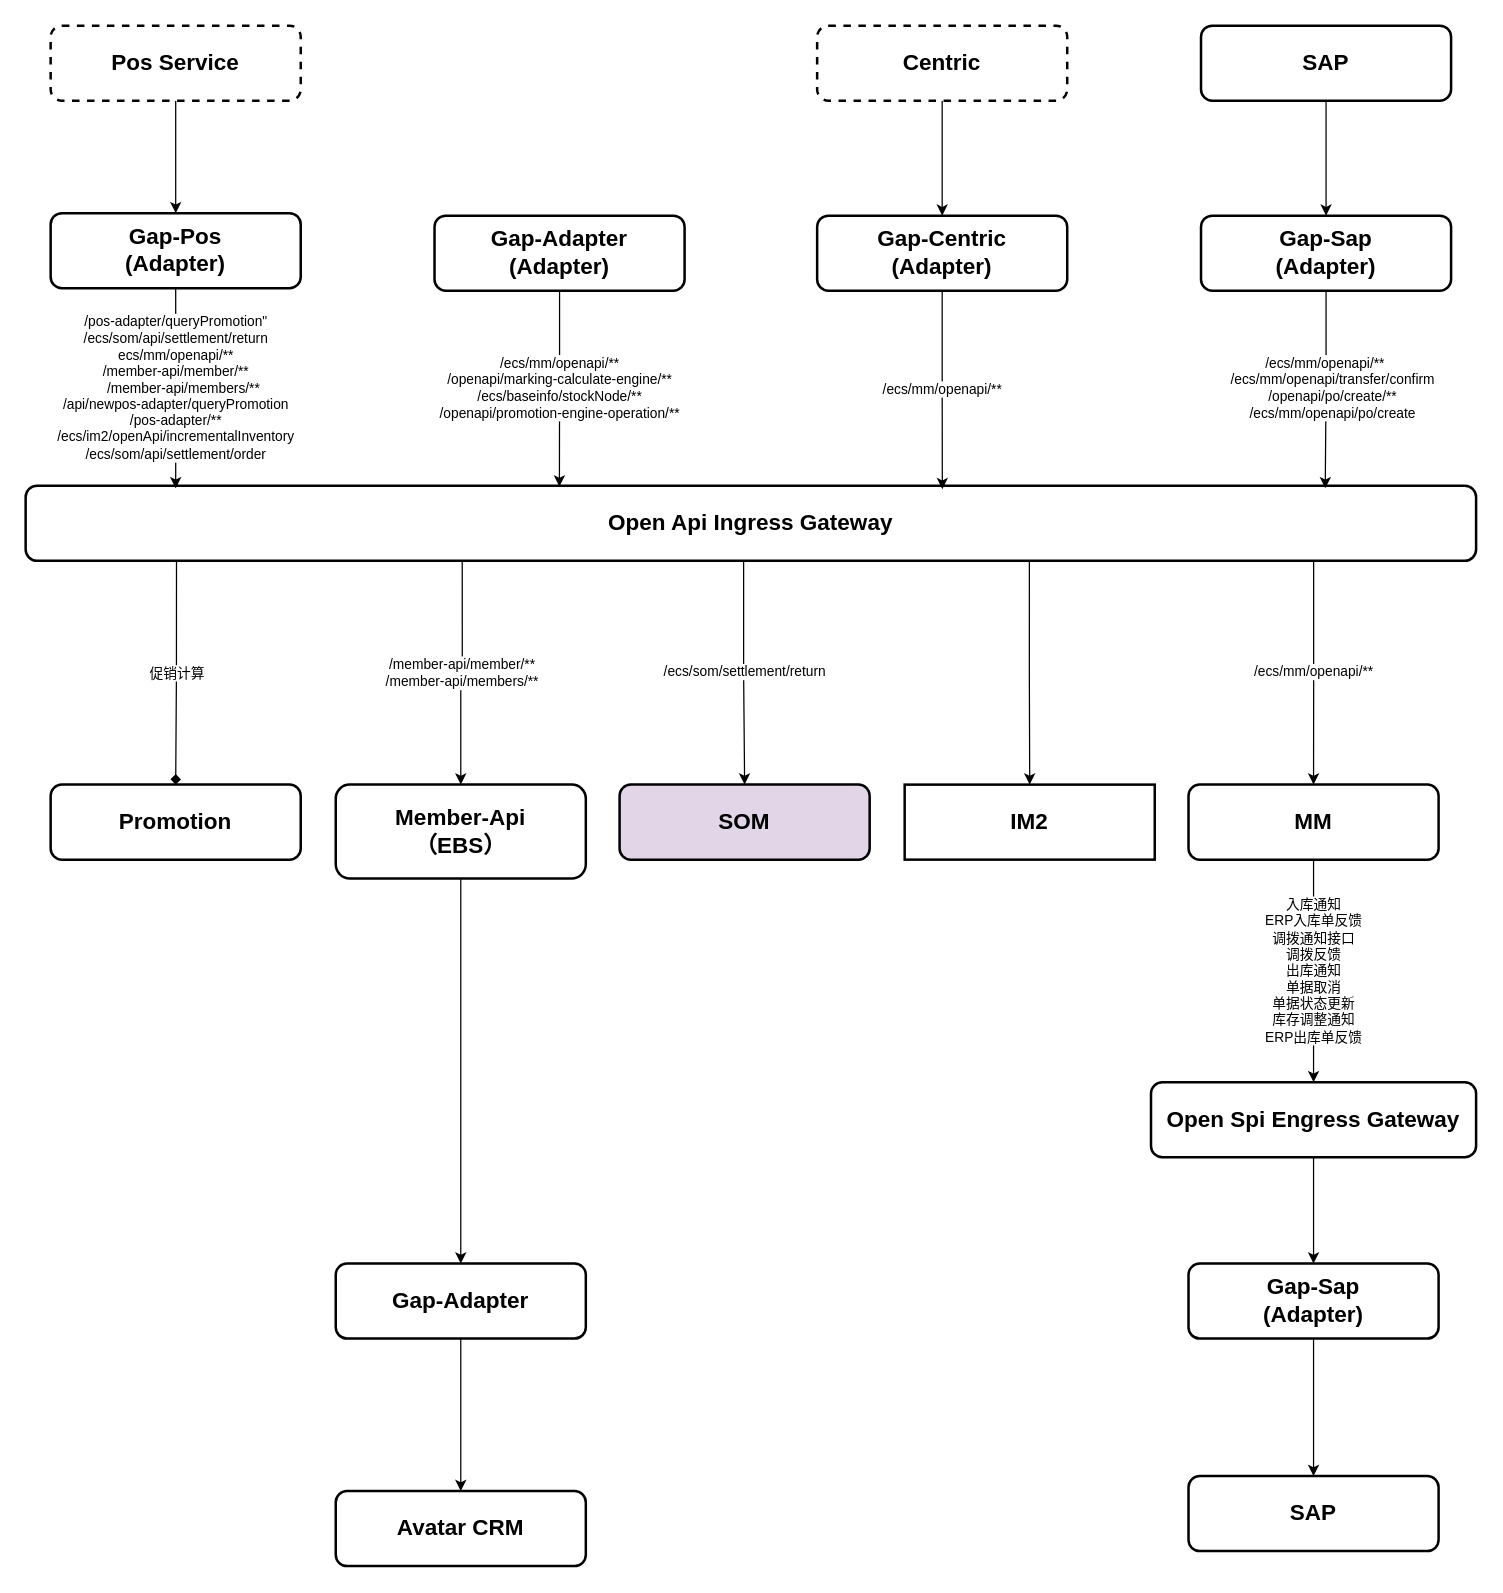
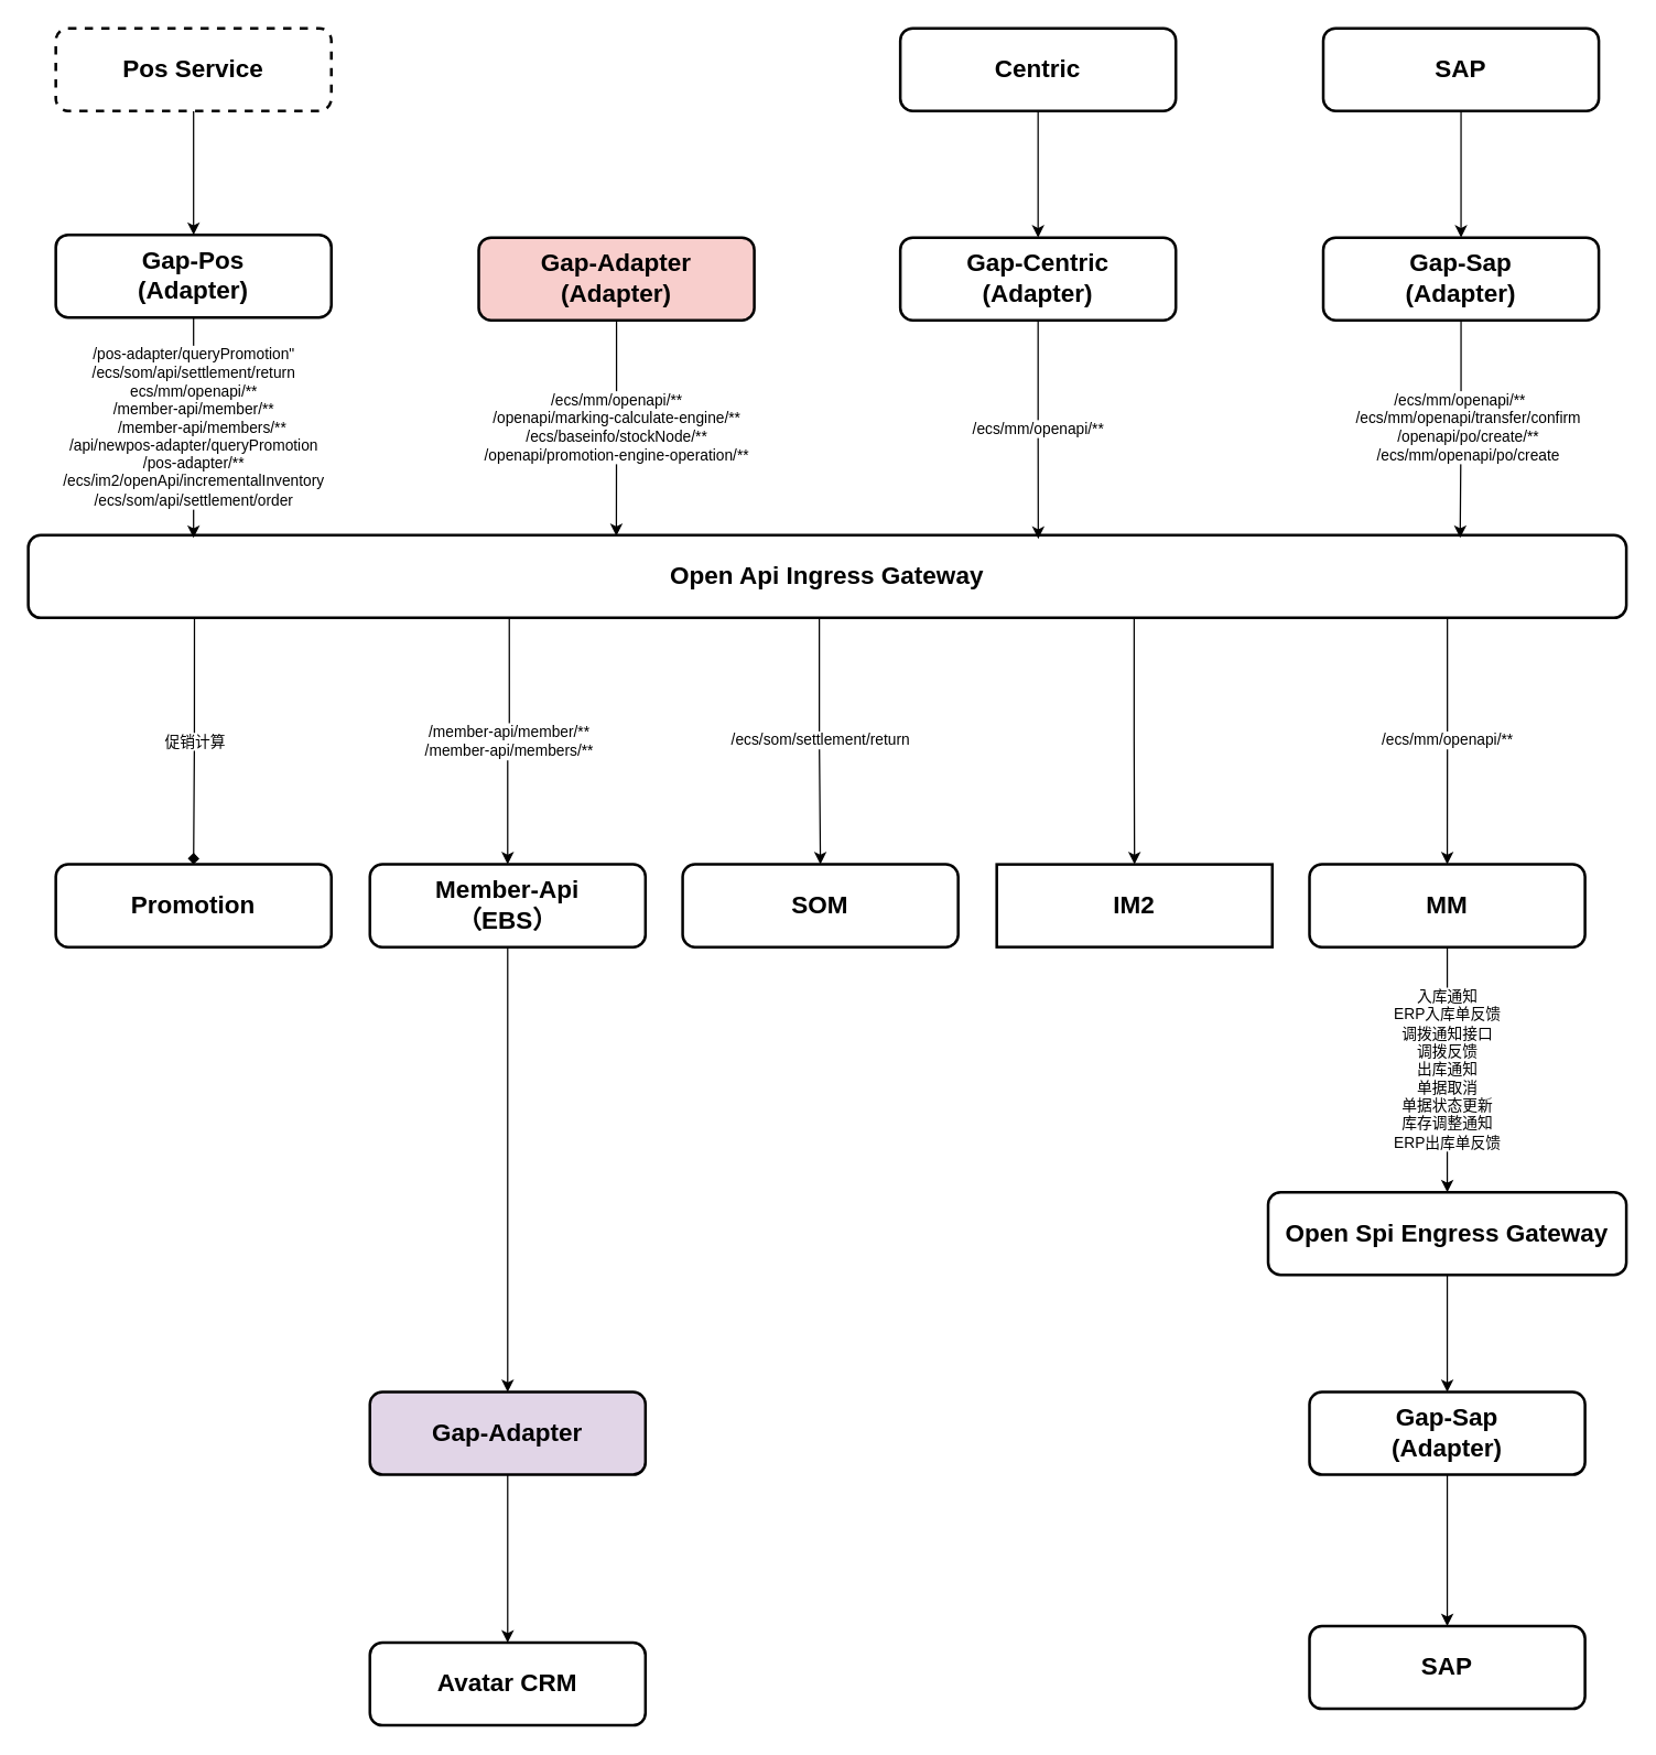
  <mxCell id="0" />
  <mxCell id="1" parent="0" />
  <mxCell id="2" value="促销计算" style="edgeStyle=orthogonalEdgeStyle;rounded=0;orthogonalLoop=1;jettySize=auto;html=1;exitX=0.104;exitY=0.967;exitDx=0;exitDy=0;exitPerimeter=0;endArrow=diamond;" edge="1" parent="1" source="7" target="18"><mxGeometry relative="1" as="geometry" /></mxCell>
  <mxCell id="3" value="&lt;div&gt;/member-api/member/**&lt;/div&gt;&lt;div&gt;/member-api/members/**&lt;br&gt;&lt;/div&gt;" style="edgeStyle=orthogonalEdgeStyle;rounded=0;orthogonalLoop=1;jettySize=auto;html=1;exitX=0.301;exitY=0.972;exitDx=0;exitDy=0;exitPerimeter=0;" edge="1" parent="1" source="7" target="13"><mxGeometry relative="1" as="geometry" /></mxCell>
  <mxCell id="4" value="/ecs/mm/openapi/**" style="edgeStyle=orthogonalEdgeStyle;rounded=0;orthogonalLoop=1;jettySize=auto;html=1;exitX=0.888;exitY=0.981;exitDx=0;exitDy=0;entryX=0.5;entryY=0;entryDx=0;entryDy=0;exitPerimeter=0;" edge="1" parent="1" source="7" target="11"><mxGeometry relative="1" as="geometry" /></mxCell>
  <mxCell id="5" value="/ecs/som/settlement/return" style="edgeStyle=orthogonalEdgeStyle;rounded=0;orthogonalLoop=1;jettySize=auto;html=1;exitX=0.495;exitY=1.017;exitDx=0;exitDy=0;exitPerimeter=0;" edge="1" parent="1" source="7" target="33"><mxGeometry relative="1" as="geometry" /></mxCell>
  <mxCell id="6" style="edgeStyle=orthogonalEdgeStyle;rounded=0;orthogonalLoop=1;jettySize=auto;html=1;exitX=0.692;exitY=0.99;exitDx=0;exitDy=0;exitPerimeter=0;" edge="1" parent="1" source="7" target="36"><mxGeometry relative="1" as="geometry"><mxPoint x="823" y="450" as="sourcePoint" /></mxGeometry></mxCell>
  <mxCell id="7" value="Open Api Ingress Gateway" style="rounded=1;whiteSpace=wrap;html=1;strokeWidth=2;fontSize=18;fontStyle=1;align=center;" vertex="1" parent="1"><mxGeometry y="388" width="1160" height="60" as="geometry" x="20" /></mxCell>
  <mxCell id="8" style="edgeStyle=orthogonalEdgeStyle;rounded=0;orthogonalLoop=1;jettySize=auto;html=1;exitX=0.5;exitY=1;exitDx=0;exitDy=0;" edge="1" parent="1" source="9" target="26"><mxGeometry relative="1" as="geometry" /></mxCell>
  <mxCell id="9" value="Open Spi Engress Gateway" style="rounded=1;whiteSpace=wrap;html=1;strokeWidth=2;fontSize=18;fontStyle=1;align=center;" vertex="1" parent="1"><mxGeometry x="920" y="865" width="260" height="60" as="geometry" /></mxCell>
  <mxCell id="10" value="&lt;div&gt;入库通知&lt;/div&gt;&lt;div&gt;ERP入库单反馈&lt;/div&gt;&lt;div&gt;调拨通知接口&lt;/div&gt;&lt;div&gt;调拨反馈&lt;/div&gt;&lt;div&gt;出库通知&lt;/div&gt;&lt;div&gt;单据取消&lt;/div&gt;&lt;div&gt;单据状态更新&lt;/div&gt;&lt;div&gt;库存调整通知&lt;/div&gt;&lt;div&gt;ERP出库单反馈&lt;br&gt;&lt;/div&gt;" style="edgeStyle=orthogonalEdgeStyle;rounded=0;orthogonalLoop=1;jettySize=auto;html=1;exitX=0.5;exitY=1;exitDx=0;exitDy=0;" edge="1" parent="1" source="11" target="9"><mxGeometry relative="1" as="geometry" /></mxCell>
  <mxCell id="11" value="MM" style="rounded=1;whiteSpace=wrap;html=1;strokeWidth=2;fontSize=18;fontStyle=1;align=center;" vertex="1" parent="1"><mxGeometry x="950" y="627" width="200" height="60" as="geometry" /></mxCell>
  <mxCell id="12" style="edgeStyle=orthogonalEdgeStyle;rounded=0;orthogonalLoop=1;jettySize=auto;html=1;exitX=0.5;exitY=1;exitDx=0;exitDy=0;" edge="1" parent="1" source="13" target="28"><mxGeometry relative="1" as="geometry" /></mxCell>
- <mxCell id="13" value="&lt;div&gt;Member-Api&lt;/div&gt;&lt;div&gt;（EBS）&lt;br&gt;&lt;/div&gt;" style="rounded=1;whiteSpace=wrap;html=1;strokeWidth=2;fontSize=18;fontStyle=1;align=center;" vertex="1" parent="1"><mxGeometry x="268" y="627" width="200" height="75" as="geometry" /></mxCell>
+ <mxCell id="13" value="&lt;div&gt;Member-Api&lt;/div&gt;&lt;div&gt;（EBS）&lt;br&gt;&lt;/div&gt;" style="rounded=1;whiteSpace=wrap;html=1;strokeWidth=2;fontSize=18;fontStyle=1;align=center;" vertex="1" parent="1"><mxGeometry x="268" y="627" width="200" height="60" as="geometry" /></mxCell>
  <mxCell id="14" value="&lt;div&gt;Gap-Pos&lt;/div&gt;&lt;div&gt;(Adapter)&lt;br&gt;&lt;/div&gt;" style="rounded=1;whiteSpace=wrap;html=1;strokeWidth=2;fontSize=18;fontStyle=1;align=center;" vertex="1" parent="1"><mxGeometry x="40" y="170" width="200" height="60" as="geometry" /></mxCell>
  <mxCell id="15" style="edgeStyle=orthogonalEdgeStyle;rounded=0;orthogonalLoop=1;jettySize=auto;html=1;exitX=0.5;exitY=1;exitDx=0;exitDy=0;" edge="1" parent="1" source="16" target="14"><mxGeometry relative="1" as="geometry" /></mxCell>
  <mxCell id="16" value="&lt;div&gt;Pos Service&lt;br&gt;&lt;/div&gt;" style="rounded=1;whiteSpace=wrap;html=1;strokeWidth=2;fontSize=18;fontStyle=1;align=center;dashed=1;" vertex="1" parent="1"><mxGeometry x="40" y="20" width="200" height="60" as="geometry" /></mxCell>
  <mxCell id="17" value="/pos-adapter/queryPromotion&quot;&lt;br&gt;/ecs/som/api/settlement/return&lt;br&gt;ecs/mm/openapi/**&lt;br&gt;/member-api/member/**&lt;br&gt;&amp;nbsp;&amp;nbsp;&amp;nbsp; /member-api/members/**&lt;br&gt;/api/newpos-adapter/queryPromotion&lt;br&gt;/pos-adapter/**&lt;br&gt;/ecs/im2/openApi/incrementalInventory&lt;br&gt;/ecs/som/api/settlement/order" style="edgeStyle=orthogonalEdgeStyle;rounded=0;orthogonalLoop=1;jettySize=auto;html=1;exitX=0.5;exitY=1;exitDx=0;exitDy=0;" edge="1" parent="1" source="14"><mxGeometry relative="1" as="geometry"><mxPoint x="140" y="390" as="targetPoint" /></mxGeometry></mxCell>
  <mxCell id="18" value="&lt;div&gt;Promotion&lt;br&gt;&lt;/div&gt;" style="rounded=1;whiteSpace=wrap;html=1;strokeWidth=2;fontSize=18;fontStyle=1;align=center;" vertex="1" parent="1"><mxGeometry x="40" y="627" width="200" height="60" as="geometry" /></mxCell>
  <mxCell id="19" value="&lt;div&gt;Gap-Sap&lt;/div&gt;&lt;div&gt;(Adapter)&lt;br&gt;&lt;/div&gt;" style="rounded=1;whiteSpace=wrap;html=1;strokeWidth=2;fontSize=18;fontStyle=1;align=center;" vertex="1" parent="1"><mxGeometry x="960" y="171.98" width="200" height="60" as="geometry" /></mxCell>
  <mxCell id="20" value="&lt;div&gt;Gap-Centric&lt;/div&gt;&lt;div&gt;(Adapter)&lt;br&gt;&lt;/div&gt;" style="rounded=1;whiteSpace=wrap;html=1;strokeWidth=2;fontSize=18;fontStyle=1;align=center;" vertex="1" parent="1"><mxGeometry x="653" y="171.98" width="200" height="60" as="geometry" /></mxCell>
  <mxCell id="21" style="edgeStyle=orthogonalEdgeStyle;rounded=0;orthogonalLoop=1;jettySize=auto;html=1;exitX=0.5;exitY=1;exitDx=0;exitDy=0;" edge="1" parent="1" source="22" target="19"><mxGeometry relative="1" as="geometry" /></mxCell>
  <mxCell id="22" value="SAP" style="rounded=1;whiteSpace=wrap;html=1;strokeWidth=2;fontSize=18;fontStyle=1;align=center;" vertex="1" parent="1"><mxGeometry x="960" y="20" width="200" height="60" as="geometry" /></mxCell>
  <mxCell id="23" value="/ecs/mm/openapi/**&#10;    /ecs/mm/openapi/transfer/confirm&#10;    /openapi/po/create/**&#10;    /ecs/mm/openapi/po/create" style="edgeStyle=orthogonalEdgeStyle;rounded=0;orthogonalLoop=1;jettySize=auto;html=1;exitX=0.5;exitY=1;exitDx=0;exitDy=0;entryX=0.896;entryY=0.033;entryDx=0;entryDy=0;entryPerimeter=0;" edge="1" parent="1" source="19" target="7"><mxGeometry relative="1" as="geometry" /></mxCell>
  <mxCell id="24" value="SAP" style="rounded=1;whiteSpace=wrap;html=1;strokeWidth=2;fontSize=18;fontStyle=1;align=center;" vertex="1" parent="1"><mxGeometry x="950" y="1180" width="200" height="60" as="geometry" /></mxCell>
  <mxCell id="25" style="edgeStyle=orthogonalEdgeStyle;rounded=0;orthogonalLoop=1;jettySize=auto;html=1;exitX=0.5;exitY=1;exitDx=0;exitDy=0;" edge="1" parent="1" source="26" target="24"><mxGeometry relative="1" as="geometry" /></mxCell>
  <mxCell id="26" value="&lt;div&gt;Gap-Sap&lt;/div&gt;&lt;div&gt;(Adapter)&lt;/div&gt;" style="rounded=1;whiteSpace=wrap;html=1;strokeWidth=2;fontSize=18;fontStyle=1;align=center;" vertex="1" parent="1"><mxGeometry x="950" y="1010" width="200" height="60" as="geometry" /></mxCell>
  <mxCell id="27" style="edgeStyle=orthogonalEdgeStyle;rounded=0;orthogonalLoop=1;jettySize=auto;html=1;exitX=0.5;exitY=1;exitDx=0;exitDy=0;" edge="1" parent="1" source="28" target="29"><mxGeometry relative="1" as="geometry" /></mxCell>
- <mxCell id="28" value="Gap-Adapter" style="rounded=1;whiteSpace=wrap;html=1;strokeWidth=2;fontSize=18;fontStyle=1;align=center;" vertex="1" parent="1"><mxGeometry x="268" y="1010" width="200" height="60" as="geometry" /></mxCell>
+ <mxCell id="28" value="Gap-Adapter" style="rounded=1;whiteSpace=wrap;html=1;strokeWidth=2;fontSize=18;fontStyle=1;align=center;fillColor=#e1d5e7;" vertex="1" parent="1"><mxGeometry x="268" y="1010" width="200" height="60" as="geometry" /></mxCell>
  <mxCell id="29" value="Avatar CRM" style="rounded=1;whiteSpace=wrap;html=1;strokeWidth=2;fontSize=18;fontStyle=1;align=center;" vertex="1" parent="1"><mxGeometry x="268" y="1191.98" width="200" height="60" as="geometry" /></mxCell>
- <mxCell id="30" value="&lt;div&gt;Gap-Adapter&lt;/div&gt;&lt;div&gt;(Adapter)&lt;br&gt;&lt;/div&gt;" style="rounded=1;whiteSpace=wrap;html=1;strokeWidth=2;fontSize=18;fontStyle=1;align=center;" vertex="1" parent="1"><mxGeometry x="347" y="171.98" width="200" height="60" as="geometry" /></mxCell>
+ <mxCell id="30" value="&lt;div&gt;Gap-Adapter&lt;/div&gt;&lt;div&gt;(Adapter)&lt;br&gt;&lt;/div&gt;" style="rounded=1;whiteSpace=wrap;html=1;strokeWidth=2;fontSize=18;fontStyle=1;align=center;fillColor=#f8cecc;" vertex="1" parent="1"><mxGeometry x="347" y="171.98" width="200" height="60" as="geometry" /></mxCell>
  <mxCell id="31" style="edgeStyle=orthogonalEdgeStyle;rounded=0;orthogonalLoop=1;jettySize=auto;html=1;exitX=0.5;exitY=1;exitDx=0;exitDy=0;" edge="1" parent="1" source="32" target="20"><mxGeometry relative="1" as="geometry" /></mxCell>
- <mxCell id="32" value="&lt;div&gt;Centric&lt;/div&gt;" style="rounded=1;whiteSpace=wrap;html=1;strokeWidth=2;fontSize=18;fontStyle=1;align=center;dashed=1;" vertex="1" parent="1"><mxGeometry x="653" y="20" width="200" height="60" as="geometry" /></mxCell>
- <mxCell id="33" value="SOM" style="rounded=1;whiteSpace=wrap;html=1;strokeWidth=2;fontSize=18;fontStyle=1;align=center;fillColor=#e1d5e7;" vertex="1" parent="1"><mxGeometry x="495" y="627" width="200" height="60" as="geometry" /></mxCell>
+ <mxCell id="32" value="&lt;div&gt;Centric&lt;/div&gt;" style="rounded=1;whiteSpace=wrap;html=1;strokeWidth=2;fontSize=18;fontStyle=1;align=center;" vertex="1" parent="1"><mxGeometry x="653" y="20" width="200" height="60" as="geometry" /></mxCell>
+ <mxCell id="33" value="SOM" style="rounded=1;whiteSpace=wrap;html=1;strokeWidth=2;fontSize=18;fontStyle=1;align=center;" vertex="1" parent="1"><mxGeometry x="495" y="627" width="200" height="60" as="geometry" /></mxCell>
  <mxCell id="34" value="&lt;div&gt;/ecs/mm/openapi/**&lt;/div&gt;&lt;div&gt;/openapi/marking-calculate-engine/**&lt;/div&gt;&lt;div&gt;/ecs/baseinfo/stockNode/**&lt;/div&gt;&lt;div&gt;/openapi/promotion-engine-operation/**&lt;br&gt;&lt;/div&gt;" style="edgeStyle=orthogonalEdgeStyle;rounded=0;orthogonalLoop=1;jettySize=auto;html=1;exitX=0.5;exitY=1;exitDx=0;exitDy=0;entryX=0.368;entryY=0.011;entryDx=0;entryDy=0;entryPerimeter=0;" edge="1" parent="1" source="30" target="7"><mxGeometry relative="1" as="geometry" /></mxCell>
  <mxCell id="35" value="/ecs/mm/openapi/**" style="edgeStyle=orthogonalEdgeStyle;rounded=0;orthogonalLoop=1;jettySize=auto;html=1;exitX=0.5;exitY=1;exitDx=0;exitDy=0;entryX=0.632;entryY=0.045;entryDx=0;entryDy=0;entryPerimeter=0;" edge="1" parent="1" source="20" target="7"><mxGeometry relative="1" as="geometry" /></mxCell>
  <mxCell id="36" value="&lt;div&gt;IM2&lt;/div&gt;" style="whiteSpace=wrap;html=1;strokeWidth=2;fontSize=18;fontStyle=1;align=center;rounded=0;" vertex="1" parent="1"><mxGeometry x="723" y="627" width="200" height="60" as="geometry" /></mxCell>
